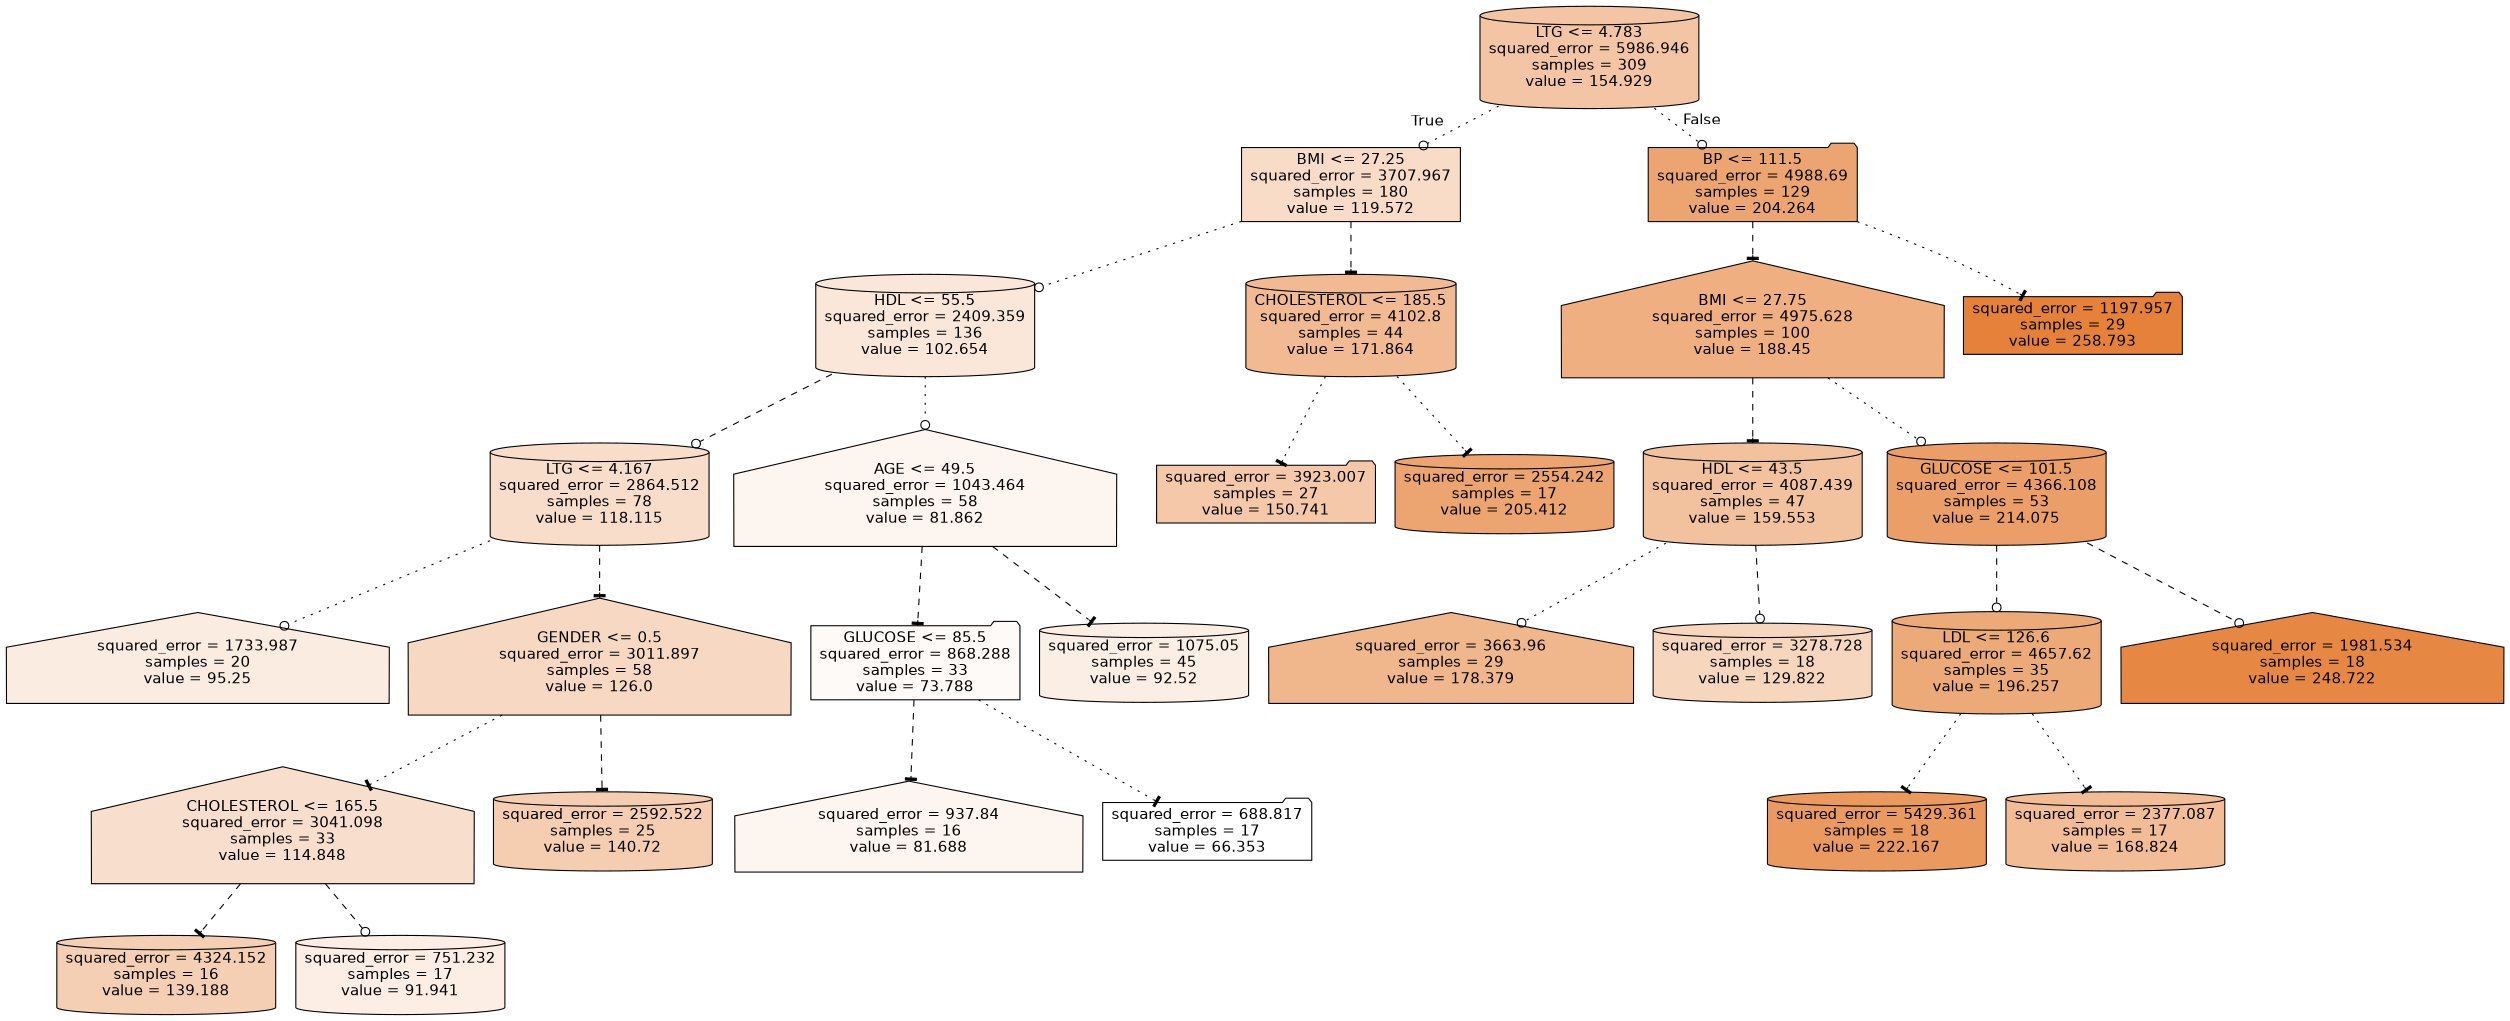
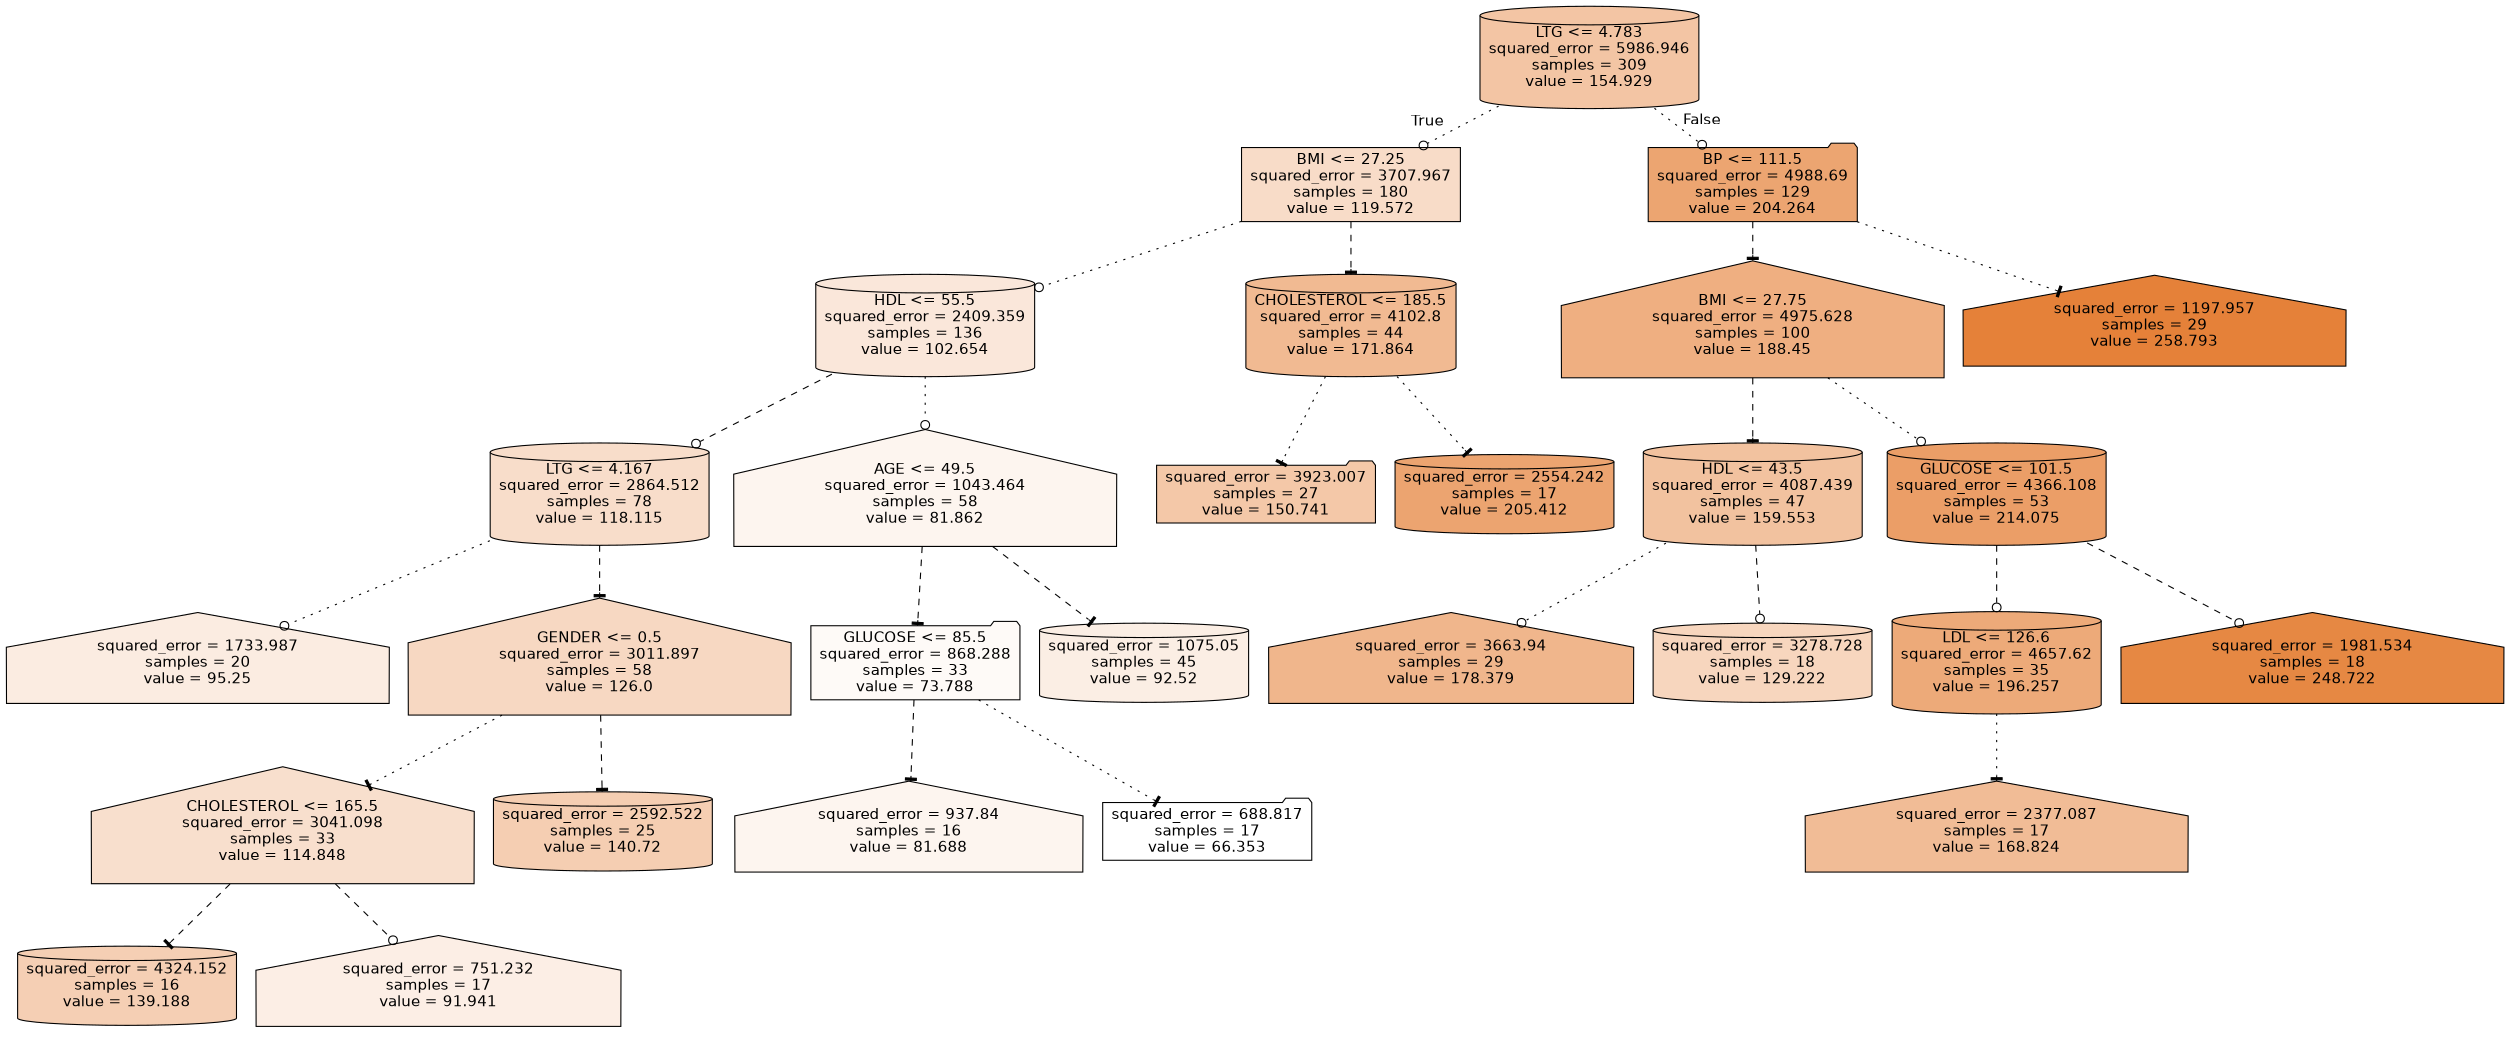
  digraph {
    node [color=black fillcolor="#fdf5ef" fontname=helvetica shape=cylinder style=filled]
    edge [arrowhead=tee fontname=helvetica style=dotted]
    n1 [fillcolor="#f3c5a4" label="LTG <= 4.783\nsquared_error = 5986.946\nsamples = 309\nvalue = 154.929"]
    n2 [fillcolor="#f8dcc8" label="BMI <= 27.25\nsquared_error = 3707.967\nsamples = 180\nvalue = 119.572" shape=box]
    n3 [fillcolor="#eca571" label="BP <= 111.5\nsquared_error = 4988.69\nsamples = 129\nvalue = 204.264" shape=folder]
    n4 [fillcolor="#fae7da" label="HDL <= 55.5\nsquared_error = 2409.359\nsamples = 136\nvalue = 102.654"]
    n5 [fillcolor="#f1ba92" label="CHOLESTEROL <= 185.5\nsquared_error = 4102.8\nsamples = 44\nvalue = 171.864"]
    n6 [fillcolor="#efaf81" label="BMI <= 27.75\nsquared_error = 4975.628\nsamples = 100\nvalue = 188.45" shape=house]
-   n7 [fillcolor="#e58139" label="squared_error = 1197.957\nsamples = 29\nvalue = 258.793" shape=folder]
+   n7 [fillcolor="#e58139" label="squared_error = 1197.957\nsamples = 29\nvalue = 258.793" shape=house]
    n8 [fillcolor="#f8ddca" label="LTG <= 4.167\nsquared_error = 2864.512\nsamples = 78\nvalue = 118.115"]
    n9 [label="AGE <= 49.5\nsquared_error = 1043.464\nsamples = 58\nvalue = 81.862" shape=house]
    n10 [fillcolor="#f4c8a8" label="squared_error = 3923.007\nsamples = 27\nvalue = 150.741" shape=folder]
    n11 [fillcolor="#eca470" label="squared_error = 2554.242\nsamples = 17\nvalue = 205.412"]
    n12 [fillcolor="#fbece1" label="squared_error = 1733.987\nsamples = 20\nvalue = 95.25" shape=house]
    n13 [fillcolor="#f7d8c2" label="GENDER <= 0.5\nsquared_error = 3011.897\nsamples = 58\nvalue = 126.0" shape=house]
    n14 [fillcolor="#fefaf7" label="GLUCOSE <= 85.5\nsquared_error = 868.288\nsamples = 33\nvalue = 73.788" shape=folder]
    n15 [fillcolor="#fbeee4" label="squared_error = 1075.05\nsamples = 45\nvalue = 92.52"]
    n16 [fillcolor="#f8dfcd" label="CHOLESTEROL <= 165.5\nsquared_error = 3041.098\nsamples = 33\nvalue = 114.848" shape=house]
    n17 [fillcolor="#f5ceb2" label="squared_error = 2592.522\nsamples = 25\nvalue = 140.72"]
    n18 [fillcolor="#f5cfb4" label="squared_error = 4324.152\nsamples = 16\nvalue = 139.188"]
-   n19 [fillcolor="#fceee5" label="squared_error = 751.232\nsamples = 17\nvalue = 91.941"]
+   n19 [fillcolor="#fceee5" label="squared_error = 751.232\nsamples = 17\nvalue = 91.941" shape=house]
    n20 [label="squared_error = 937.84\nsamples = 16\nvalue = 81.688" shape=house]
    n21 [fillcolor="#ffffff" label="squared_error = 688.817\nsamples = 17\nvalue = 66.353" shape=folder]
    n22 [fillcolor="#f2c29f" label="HDL <= 43.5\nsquared_error = 4087.439\nsamples = 47\nvalue = 159.553"]
    n23 [fillcolor="#eb9e67" label="GLUCOSE <= 101.5\nsquared_error = 4366.108\nsamples = 53\nvalue = 214.075"]
-   n24 [fillcolor="#f0b68c" label="squared_error = 3663.96\nsamples = 29\nvalue = 178.379" shape=house]
-   n25 [fillcolor="#f7d6be" label="squared_error = 3278.728\nsamples = 18\nvalue = 129.822"]
+   n24 [fillcolor="#f0b68c" label="squared_error = 3663.94\nsamples = 29\nvalue = 178.379" shape=house]
+   n25 [fillcolor="#f7d6be" label="squared_error = 3278.728\nsamples = 18\nvalue = 129.222"]
    n26 [fillcolor="#edaa79" label="LDL <= 126.6\nsquared_error = 4657.62\nsamples = 35\nvalue = 196.257"]
    n27 [fillcolor="#e68843" label="squared_error = 1981.534\nsamples = 18\nvalue = 248.722" shape=house]
-   n28 [fillcolor="#ea995f" label="squared_error = 5429.361\nsamples = 18\nvalue = 222.167"]
-   n29 [fillcolor="#f1bc96" label="squared_error = 2377.087\nsamples = 17\nvalue = 168.824"]
+   n29 [fillcolor="#f1bc96" label="squared_error = 2377.087\nsamples = 17\nvalue = 168.824" shape=house]
    n1 -> n2 [arrowhead=odot headlabel=True labelangle=45 labeldistance=2.5]
    n1 -> n3 [arrowhead=odot headlabel=False labelangle=-45 labeldistance=2.5]
    n2 -> n4 [arrowhead=odot]
    n2 -> n5 [style=dashed]
    n3 -> n6 [style=dashed]
    n3 -> n7
    n4 -> n8 [arrowhead=odot style=dashed]
    n4 -> n9 [arrowhead=odot]
    n5 -> n10
    n5 -> n11
    n6 -> n22 [style=dashed]
    n6 -> n23 [arrowhead=odot]
    n8 -> n12 [arrowhead=odot]
    n8 -> n13 [style=dashed]
    n9 -> n14 [style=dashed]
    n9 -> n15 [style=dashed]
    n13 -> n16
    n13 -> n17 [style=dashed]
    n14 -> n20 [style=dashed]
    n14 -> n21
    n16 -> n18 [style=dashed]
    n16 -> n19 [arrowhead=odot style=dashed]
    n22 -> n24 [arrowhead=odot]
    n22 -> n25 [arrowhead=odot style=dashed]
    n23 -> n26 [arrowhead=odot style=dashed]
    n23 -> n27 [arrowhead=odot style=dashed]
-   n26 -> n28
    n26 -> n29
  }
